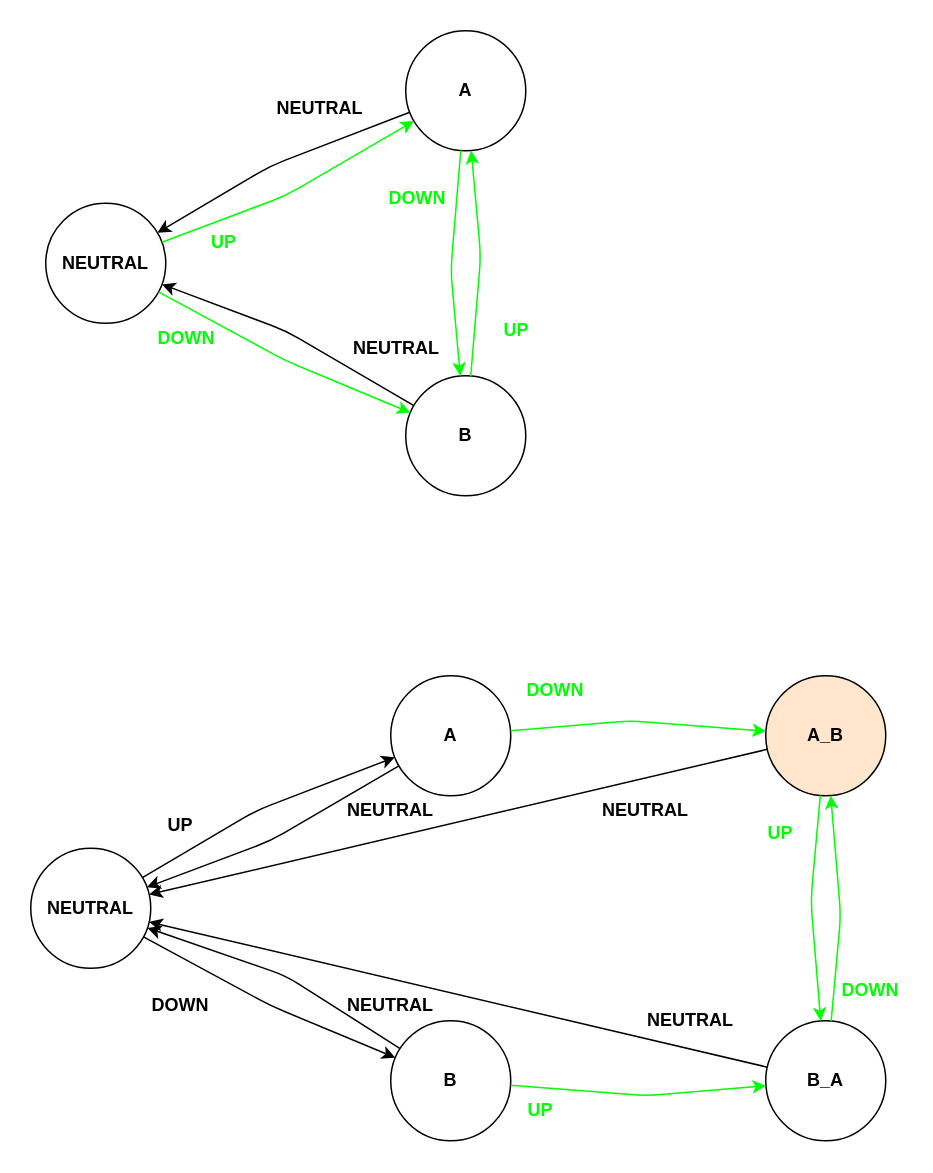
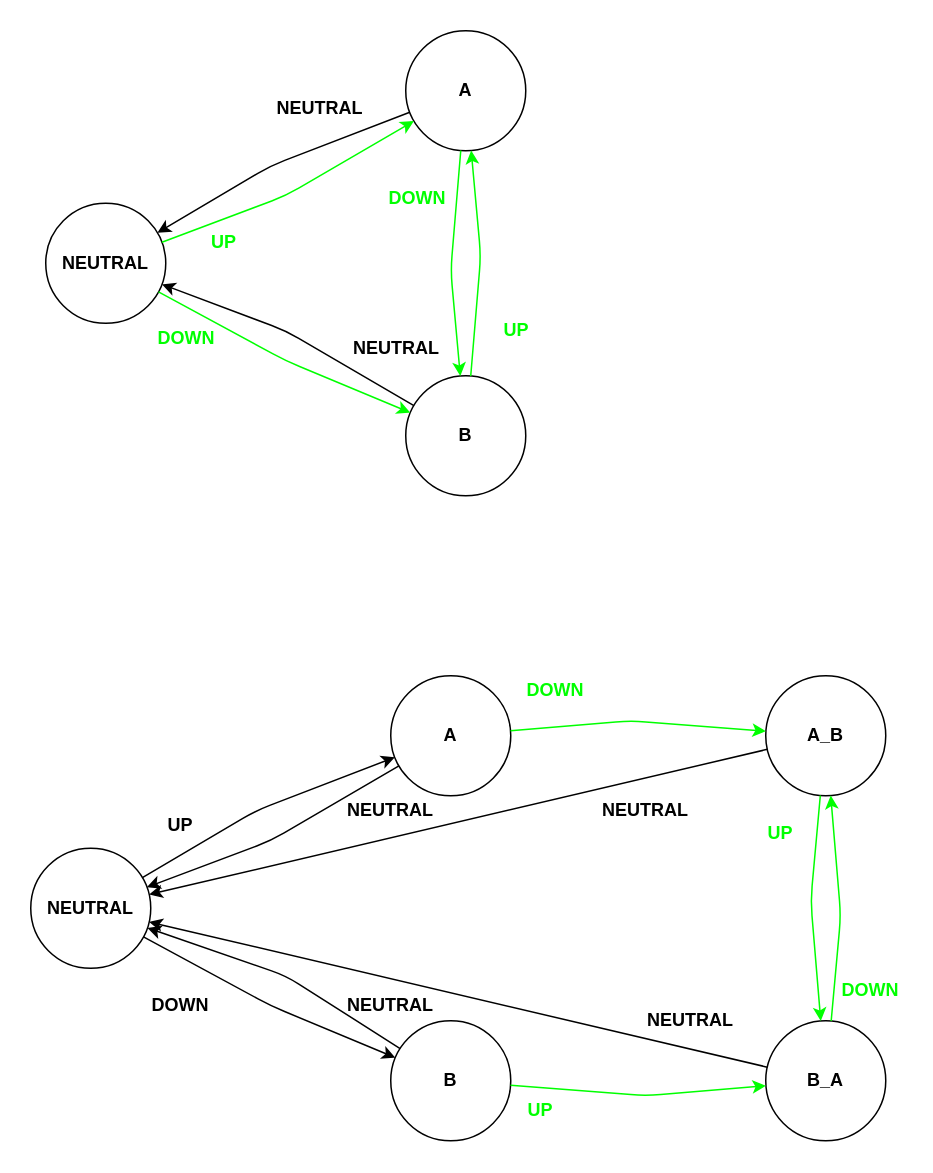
  <mxCell id="0" />
  <mxCell id="1" parent="0" />
  <mxCell id="2" value="NEUTRAL" style="ellipse;whiteSpace=wrap;html=1;aspect=fixed;fontStyle=1" vertex="1" parent="1"><mxGeometry x="30" y="135" width="80" height="80" as="geometry" /></mxCell>
  <mxCell id="3" value="A" style="ellipse;whiteSpace=wrap;html=1;aspect=fixed;fontStyle=1" vertex="1" parent="1"><mxGeometry x="270" y="20" width="80" height="80" as="geometry" /></mxCell>
  <mxCell id="4" value="B" style="ellipse;whiteSpace=wrap;html=1;aspect=fixed;fontStyle=1" vertex="1" parent="1"><mxGeometry x="270" y="250" width="80" height="80" as="geometry" /></mxCell>
  <mxCell id="5" value="" style="endArrow=classic;html=1;fillColor=#d5e8d4;strokeColor=#00FF00;fontStyle=1" edge="1" parent="1" source="2" target="4"><mxGeometry width="50" height="50" relative="1" as="geometry"><mxPoint x="90" y="300" as="sourcePoint" /><mxPoint x="140" y="250" as="targetPoint" /><Array as="points"><mxPoint x="190" y="240" /></Array></mxGeometry></mxCell>
  <mxCell id="6" value="" style="endArrow=classic;html=1;fontStyle=1" edge="1" parent="1" source="3" target="2"><mxGeometry width="50" height="50" relative="1" as="geometry"><mxPoint x="70" y="350" as="sourcePoint" /><mxPoint x="120" y="300" as="targetPoint" /><Array as="points"><mxPoint x="180" y="110" /></Array></mxGeometry></mxCell>
  <mxCell id="7" value="" style="endArrow=classic;html=1;fillColor=#d5e8d4;strokeColor=#00FF00;fontStyle=1" edge="1" parent="1" source="3" target="4"><mxGeometry width="50" height="50" relative="1" as="geometry"><mxPoint x="80" y="360" as="sourcePoint" /><mxPoint x="130" y="310" as="targetPoint" /><Array as="points"><mxPoint x="300" y="180" /></Array></mxGeometry></mxCell>
  <mxCell id="8" value="" style="endArrow=classic;html=1;fillColor=#d5e8d4;strokeColor=#00FF00;fontStyle=1" edge="1" parent="1" source="4" target="3"><mxGeometry width="50" height="50" relative="1" as="geometry"><mxPoint x="90" y="370" as="sourcePoint" /><mxPoint x="140" y="320" as="targetPoint" /><Array as="points"><mxPoint x="320" y="170" /></Array></mxGeometry></mxCell>
  <mxCell id="9" value="" style="endArrow=classic;html=1;fillColor=#d5e8d4;strokeColor=#00FF00;fontStyle=1" edge="1" parent="1" source="2" target="3"><mxGeometry width="50" height="50" relative="1" as="geometry"><mxPoint x="100" y="380" as="sourcePoint" /><mxPoint x="150" y="330" as="targetPoint" /><Array as="points"><mxPoint x="190" y="130" /></Array></mxGeometry></mxCell>
  <mxCell id="10" value="" style="endArrow=classic;html=1;fontStyle=1" edge="1" parent="1" source="4" target="2"><mxGeometry width="50" height="50" relative="1" as="geometry"><mxPoint x="80" y="360" as="sourcePoint" /><mxPoint x="90" y="250" as="targetPoint" /><Array as="points"><mxPoint x="190" y="220" /></Array></mxGeometry></mxCell>
  <mxCell id="11" value="DOWN" style="text;html=1;strokeColor=none;fillColor=none;align=center;verticalAlign=middle;whiteSpace=wrap;rounded=0;fontColor=#00FF00;fontStyle=1" vertex="1" parent="1"><mxGeometry x="258" y="122" width="40" height="20" as="geometry" /></mxCell>
  <mxCell id="12" value="DOWN" style="text;html=1;strokeColor=none;fillColor=none;align=center;verticalAlign=middle;whiteSpace=wrap;rounded=0;fontColor=#00FF00;fontStyle=1" vertex="1" parent="1"><mxGeometry x="104" y="215" width="40" height="20" as="geometry" /></mxCell>
  <mxCell id="13" value="UP" style="text;html=1;strokeColor=none;fillColor=none;align=center;verticalAlign=middle;whiteSpace=wrap;rounded=0;fontColor=#00FF00;fontStyle=1" vertex="1" parent="1"><mxGeometry x="324" y="210" width="40" height="20" as="geometry" /></mxCell>
  <mxCell id="14" value="NEUTRAL" style="text;html=1;strokeColor=none;fillColor=none;align=center;verticalAlign=middle;whiteSpace=wrap;rounded=0;fontStyle=1" vertex="1" parent="1"><mxGeometry x="244" y="222" width="40" height="20" as="geometry" /></mxCell>
  <mxCell id="15" value="NEUTRAL" style="text;html=1;strokeColor=none;fillColor=none;align=center;verticalAlign=middle;whiteSpace=wrap;rounded=0;fontStyle=1" vertex="1" parent="1"><mxGeometry x="193" y="62" width="40" height="20" as="geometry" /></mxCell>
  <mxCell id="16" value="UP" style="text;html=1;strokeColor=none;fillColor=none;align=center;verticalAlign=middle;whiteSpace=wrap;rounded=0;fontColor=#00FF00;fontStyle=1" vertex="1" parent="1"><mxGeometry x="129" y="151" width="40" height="20" as="geometry" /></mxCell>
  <mxCell id="17" value="NEUTRAL" style="ellipse;whiteSpace=wrap;html=1;aspect=fixed;fontStyle=1" vertex="1" parent="1"><mxGeometry x="20" y="565" width="80" height="80" as="geometry" /></mxCell>
  <mxCell id="18" value="A" style="ellipse;whiteSpace=wrap;html=1;aspect=fixed;fontStyle=1" vertex="1" parent="1"><mxGeometry x="260" y="450" width="80" height="80" as="geometry" /></mxCell>
  <mxCell id="19" value="B" style="ellipse;whiteSpace=wrap;html=1;aspect=fixed;fontStyle=1" vertex="1" parent="1"><mxGeometry x="260" y="680" width="80" height="80" as="geometry" /></mxCell>
- <mxCell id="20" value="A_B" style="ellipse;whiteSpace=wrap;html=1;aspect=fixed;fontStyle=1;fillColor=#ffe6cc;" vertex="1" parent="1"><mxGeometry x="510" y="450" width="80" height="80" as="geometry" /></mxCell>
+ <mxCell id="20" value="A_B" style="ellipse;whiteSpace=wrap;html=1;aspect=fixed;fontStyle=1" vertex="1" parent="1"><mxGeometry x="510" y="450" width="80" height="80" as="geometry" /></mxCell>
  <mxCell id="21" value="B_A" style="ellipse;whiteSpace=wrap;html=1;aspect=fixed;fontStyle=1" vertex="1" parent="1"><mxGeometry x="510" y="680" width="80" height="80" as="geometry" /></mxCell>
  <mxCell id="22" value="" style="endArrow=classic;html=1;fontColor=#00FF00;strokeColor=#00FF00;" edge="1" parent="1" source="19" target="21"><mxGeometry width="50" height="50" relative="1" as="geometry"><mxPoint x="50" y="800" as="sourcePoint" /><mxPoint x="100" y="750" as="targetPoint" /><Array as="points"><mxPoint x="430" y="730" /></Array></mxGeometry></mxCell>
  <mxCell id="23" value="" style="endArrow=classic;html=1;" edge="1" parent="1" source="17" target="19"><mxGeometry width="50" height="50" relative="1" as="geometry"><mxPoint x="60" y="810" as="sourcePoint" /><mxPoint x="110" y="760" as="targetPoint" /><Array as="points"><mxPoint x="180" y="670" /></Array></mxGeometry></mxCell>
  <mxCell id="24" value="" style="endArrow=classic;html=1;fontColor=#00FF00;strokeColor=#00FF00;" edge="1" parent="1" source="18" target="20"><mxGeometry width="50" height="50" relative="1" as="geometry"><mxPoint x="70" y="820" as="sourcePoint" /><mxPoint x="120" y="770" as="targetPoint" /><Array as="points"><mxPoint x="420" y="480" /></Array></mxGeometry></mxCell>
  <mxCell id="25" value="" style="endArrow=classic;html=1;" edge="1" parent="1" source="17" target="18"><mxGeometry width="50" height="50" relative="1" as="geometry"><mxPoint x="80" y="830" as="sourcePoint" /><mxPoint x="130" y="780" as="targetPoint" /><Array as="points"><mxPoint x="170" y="540" /></Array></mxGeometry></mxCell>
  <mxCell id="26" value="" style="endArrow=classic;html=1;fontColor=#000000;strokeColor=#000000;" edge="1" parent="1" source="19" target="17"><mxGeometry width="50" height="50" relative="1" as="geometry"><mxPoint x="250" y="880" as="sourcePoint" /><mxPoint x="300" y="830" as="targetPoint" /><Array as="points"><mxPoint x="190" y="650" /></Array></mxGeometry></mxCell>
  <mxCell id="27" value="" style="endArrow=classic;html=1;fontColor=#000000;strokeColor=#000000;" edge="1" parent="1" source="20" target="17"><mxGeometry width="50" height="50" relative="1" as="geometry"><mxPoint x="260" y="890" as="sourcePoint" /><mxPoint x="310" y="840" as="targetPoint" /><Array as="points" /></mxGeometry></mxCell>
  <mxCell id="28" value="" style="endArrow=classic;html=1;fontColor=#000000;strokeColor=#000000;" edge="1" parent="1" source="21" target="17"><mxGeometry width="50" height="50" relative="1" as="geometry"><mxPoint x="270" y="900" as="sourcePoint" /><mxPoint x="320" y="850" as="targetPoint" /><Array as="points" /></mxGeometry></mxCell>
  <mxCell id="29" value="" style="endArrow=classic;html=1;fontColor=#000000;strokeColor=#000000;" edge="1" parent="1" source="18" target="17"><mxGeometry width="50" height="50" relative="1" as="geometry"><mxPoint x="280" y="910" as="sourcePoint" /><mxPoint x="330" y="860" as="targetPoint" /><Array as="points"><mxPoint x="180" y="560" /></Array></mxGeometry></mxCell>
  <mxCell id="30" value="" style="endArrow=classic;html=1;fontColor=#00FF00;strokeColor=#00FF00;" edge="1" parent="1" source="20" target="21"><mxGeometry width="50" height="50" relative="1" as="geometry"><mxPoint x="510" y="630" as="sourcePoint" /><mxPoint x="560" y="580" as="targetPoint" /><Array as="points"><mxPoint x="540" y="600" /></Array></mxGeometry></mxCell>
  <mxCell id="31" value="" style="endArrow=classic;html=1;fontColor=#00FF00;strokeColor=#00FF00;" edge="1" parent="1" source="21" target="20"><mxGeometry width="50" height="50" relative="1" as="geometry"><mxPoint x="520" y="640" as="sourcePoint" /><mxPoint x="570" y="590" as="targetPoint" /><Array as="points"><mxPoint x="560" y="610" /></Array></mxGeometry></mxCell>
  <mxCell id="32" value="NEUTRAL" style="text;html=1;strokeColor=none;fillColor=none;align=center;verticalAlign=middle;whiteSpace=wrap;rounded=0;fontStyle=1" vertex="1" parent="1"><mxGeometry x="240" y="530" width="40" height="20" as="geometry" /></mxCell>
  <mxCell id="33" value="NEUTRAL" style="text;html=1;strokeColor=none;fillColor=none;align=center;verticalAlign=middle;whiteSpace=wrap;rounded=0;fontStyle=1" vertex="1" parent="1"><mxGeometry x="410" y="530" width="40" height="20" as="geometry" /></mxCell>
  <mxCell id="34" value="NEUTRAL" style="text;html=1;strokeColor=none;fillColor=none;align=center;verticalAlign=middle;whiteSpace=wrap;rounded=0;fontStyle=1" vertex="1" parent="1"><mxGeometry x="440" y="670" width="40" height="20" as="geometry" /></mxCell>
  <mxCell id="35" value="NEUTRAL" style="text;html=1;strokeColor=none;fillColor=none;align=center;verticalAlign=middle;whiteSpace=wrap;rounded=0;fontStyle=1" vertex="1" parent="1"><mxGeometry x="240" y="660" width="40" height="20" as="geometry" /></mxCell>
  <mxCell id="36" value="UP" style="text;html=1;strokeColor=none;fillColor=none;align=center;verticalAlign=middle;whiteSpace=wrap;rounded=0;fontStyle=1" vertex="1" parent="1"><mxGeometry x="100" y="540" width="40" height="20" as="geometry" /></mxCell>
  <mxCell id="37" value="UP" style="text;html=1;strokeColor=none;fillColor=none;align=center;verticalAlign=middle;whiteSpace=wrap;rounded=0;fontStyle=1;fontColor=#00FF00;" vertex="1" parent="1"><mxGeometry x="500" y="545" width="40" height="20" as="geometry" /></mxCell>
  <mxCell id="38" value="DOWN" style="text;html=1;strokeColor=none;fillColor=none;align=center;verticalAlign=middle;whiteSpace=wrap;rounded=0;fontStyle=1;fontColor=#00FF00;" vertex="1" parent="1"><mxGeometry x="560" y="650" width="40" height="20" as="geometry" /></mxCell>
  <mxCell id="39" value="DOWN" style="text;html=1;strokeColor=none;fillColor=none;align=center;verticalAlign=middle;whiteSpace=wrap;rounded=0;fontStyle=1" vertex="1" parent="1"><mxGeometry x="100" y="660" width="40" height="20" as="geometry" /></mxCell>
  <mxCell id="40" value="DOWN" style="text;html=1;strokeColor=none;fillColor=none;align=center;verticalAlign=middle;whiteSpace=wrap;rounded=0;fontStyle=1;fontColor=#00FF00;" vertex="1" parent="1"><mxGeometry x="350" y="450" width="40" height="20" as="geometry" /></mxCell>
  <mxCell id="41" value="UP" style="text;html=1;strokeColor=none;fillColor=none;align=center;verticalAlign=middle;whiteSpace=wrap;rounded=0;fontStyle=1;fontColor=#00FF00;" vertex="1" parent="1"><mxGeometry x="340" y="730" width="40" height="20" as="geometry" /></mxCell>
